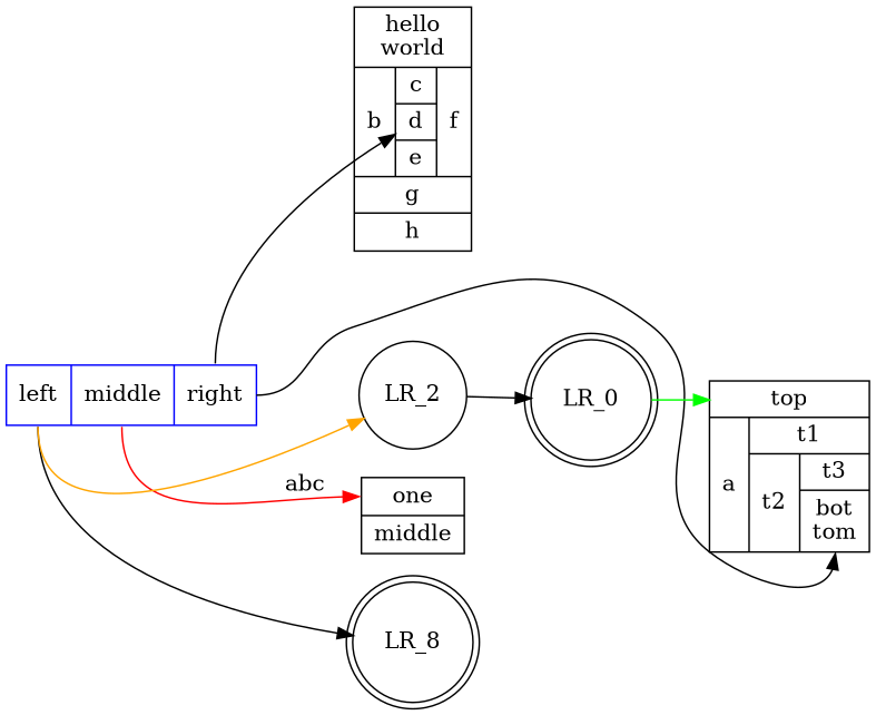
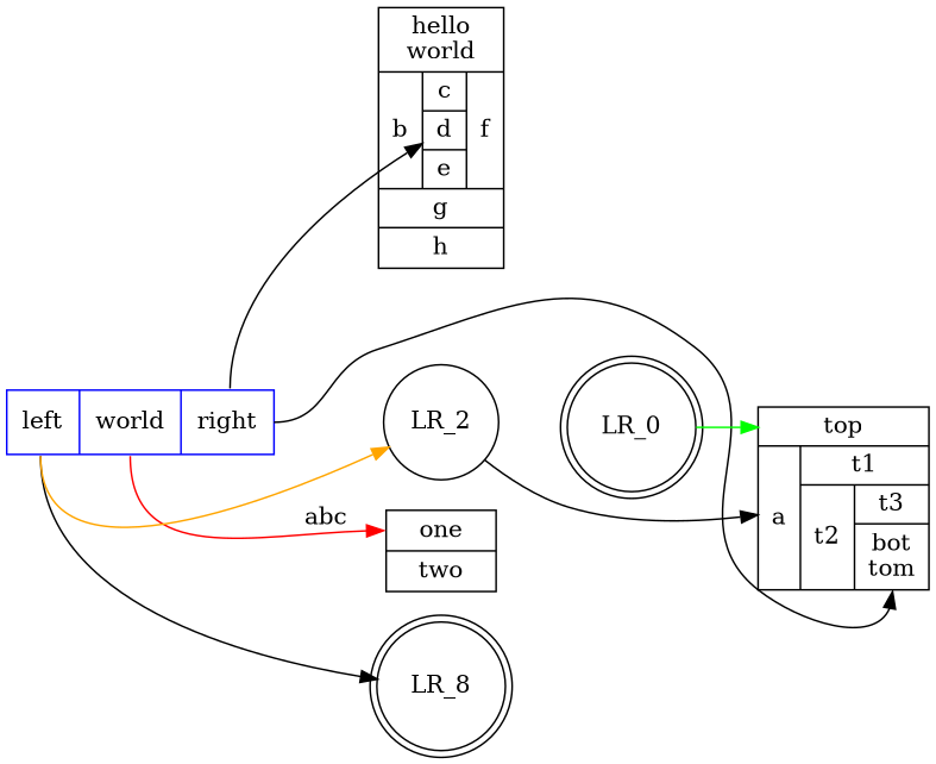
  digraph {
    rankdir=LR
    node [shape=record]
-   n1 [color=Blue label="{<f0> left|<f1> middle|<f2> right}"]
-   n2 [label="<f0> one|<f1> middle"]
+   n1 [color=Blue label="{<f0> left|<f1> world|<f2> right}"]
+   n2 [label="<f0> one|<f1> two"]
    n3 [label="<top>top|{a| {t1|{t2|{t3|<f1>bot\ntom}}}}"]
    n4 [label="hello\nworld |{ b |{c|<here> d|e}| f}| g | h"]
    n5 [label=LR_8 shape=doublecircle]
    LR_2 [shape=circle]
    LR_0 [shape=doublecircle]
    n1 -> n2 [color=Red headport=f0 label=abc tailport=f1]
    n1 -> n3 [headport=f1 tailport=f2]
    n1 -> n4 [headport=here tailport=f2]
    n1 -> n5 [tailport=f0]
    n1 -> LR_2 [color=Orange tailport=f0]
-   LR_2 -> LR_0
+   LR_2 -> n3
    LR_0 -> n3 [color=Green headport=top]
  }
